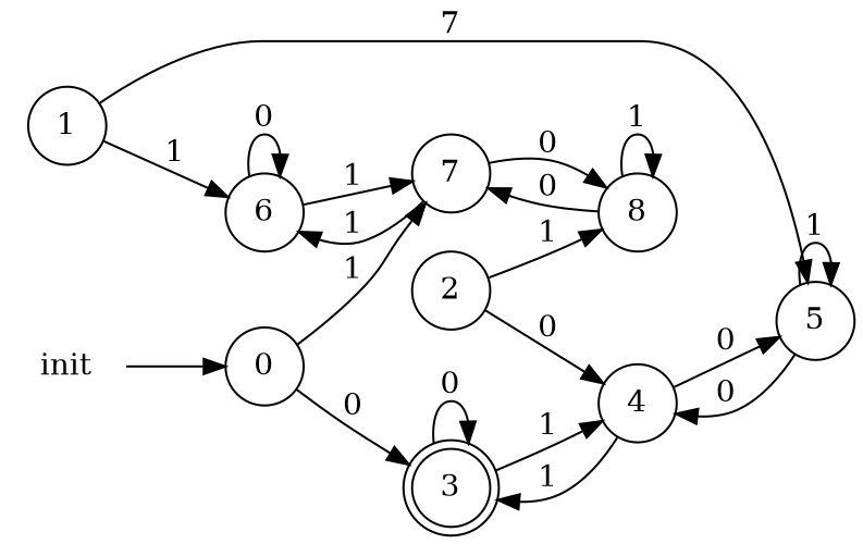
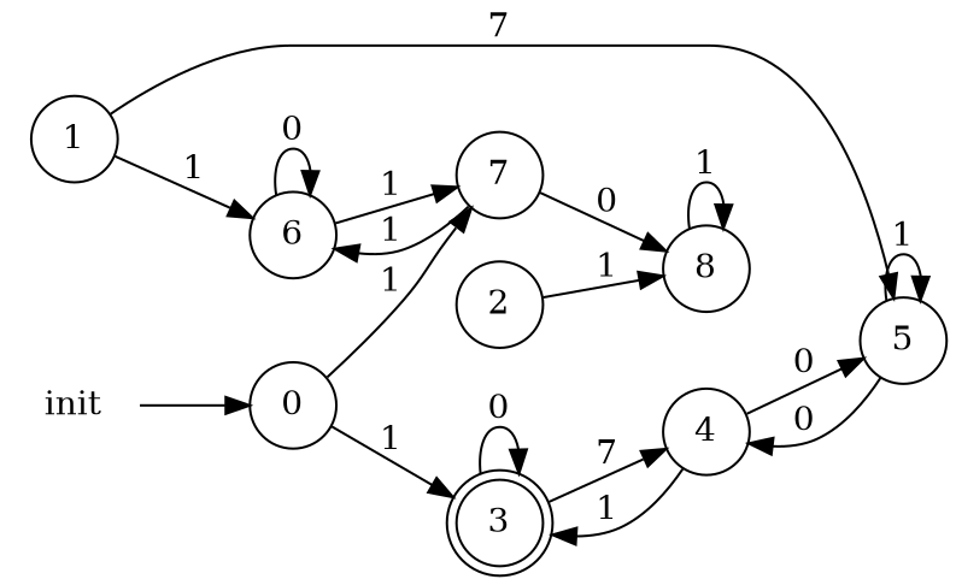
  digraph {
    rankdir=LR
    node [shape=circle]
    3 [shape=doublecircle]
    4
    5
    init [shape=none]
    0
    7
    6
    8
    1
    2
    3 -> 3 [label=0]
-   3 -> 4 [label=1]
+   3 -> 4 [label=7]
    4 -> 3 [label=1]
    4 -> 5 [label=0]
    5 -> 4 [label=0]
    5 -> 5 [label=1]
    init -> 0
-   0 -> 3 [label=0]
+   0 -> 3 [label=1]
    0 -> 7 [label=1]
    7 -> 6 [label=1]
    7 -> 8 [label=0]
    6 -> 7 [label=1]
    6 -> 6 [label=0]
-   8 -> 7 [label=0]
    8 -> 8 [label=1]
    1 -> 5 [label=7]
    1 -> 6 [label=1]
-   2 -> 4 [label=0]
    2 -> 8 [label=1]
  }
